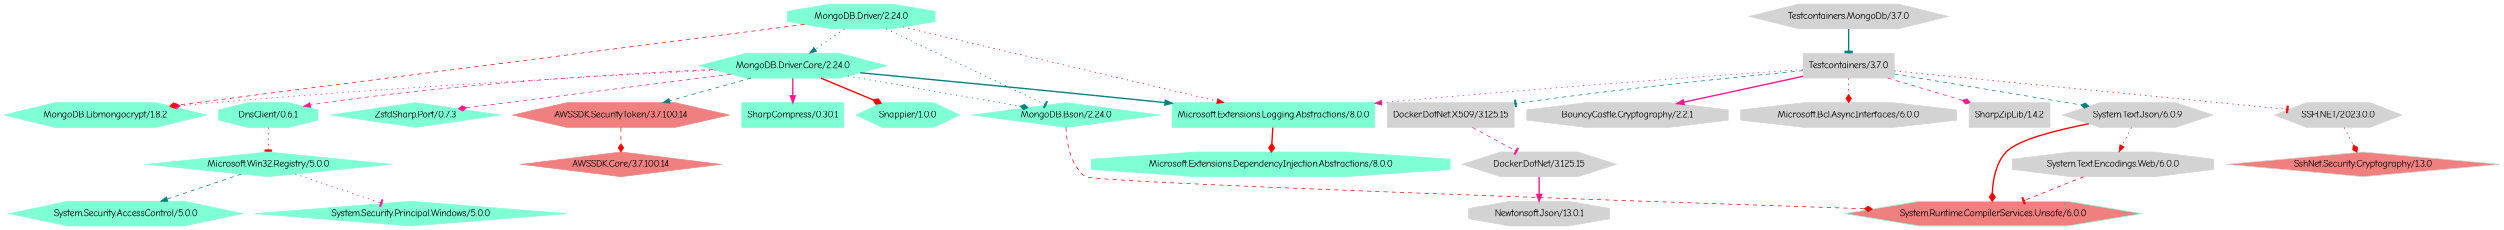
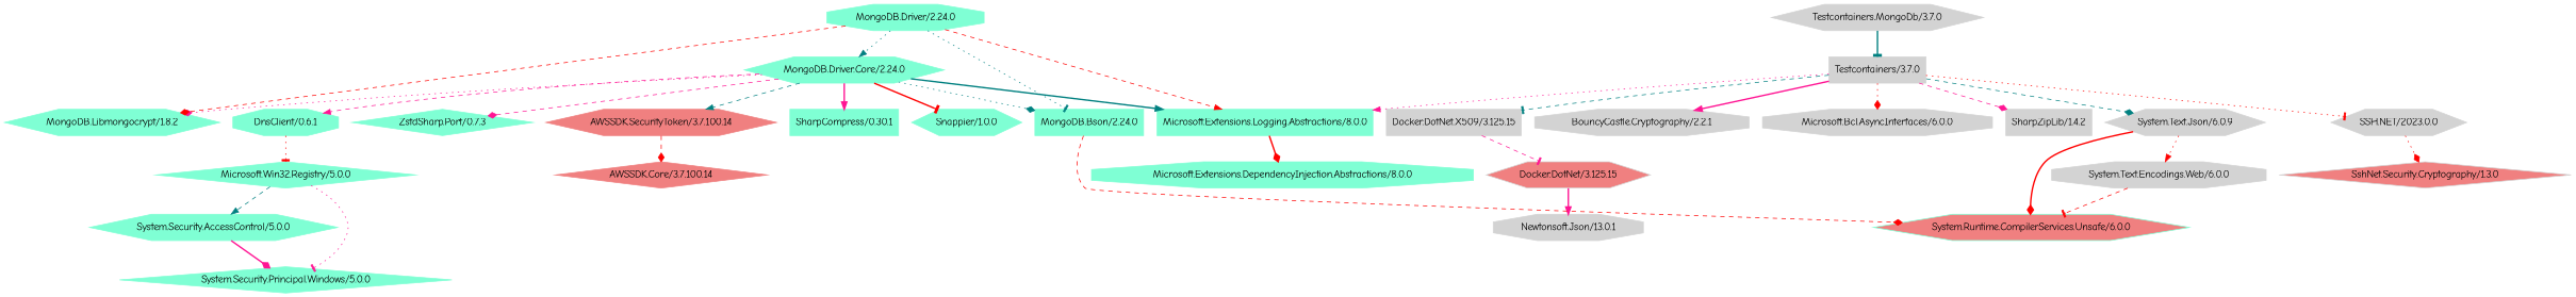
  digraph {
    fontname="Comic Neue"
    rankdir=TB
    node [color=aquamarine fontname="Comic Neue" shape=hexagon style=filled]
    edge [arrowhead=diamond color=red fontname="Comic Neue" style=dashed]
    "AWSSDK.Core/3.7.100.14" [color=lightcoral shape=diamond]
    "AWSSDK.SecurityToken/3.7.100.14" [color=lightcoral]
    "BouncyCastle.Cryptography/2.2.1" [color=lightgray shape=octagon]
    n4 [label="DnsClient/0.6.1" shape=octagon]
    "Microsoft.Win32.Registry/5.0.0" [shape=diamond]
    "System.Security.AccessControl/5.0.0"
    "System.Security.Principal.Windows/5.0.0" [shape=diamond]
    "Docker.DotNet.X509/3.125.15" [color=lightgray shape=box]
-   "Docker.DotNet/3.125.15" [color=lightgray]
+   "Docker.DotNet/3.125.15" [color=lightgray fillcolor=lightcoral]
    "Newtonsoft.Json/13.0.1" [color=lightgray shape=octagon]
    "Microsoft.Bcl.AsyncInterfaces/6.0.0" [color=lightgray shape=octagon]
    "Microsoft.Extensions.Logging.Abstractions/8.0.0" [shape=box]
    "Microsoft.Extensions.DependencyInjection.Abstractions/8.0.0" [shape=octagon]
-   "MongoDB.Bson/2.24.0" [shape=diamond]
+   "MongoDB.Bson/2.24.0" [shape=box]
    "System.Runtime.CompilerServices.Unsafe/6.0.0" [fillcolor=lightcoral]
    "MongoDB.Driver.Core/2.24.0"
    "MongoDB.Libmongocrypt/1.8.2"
    "SharpCompress/0.30.1" [shape=box]
    "Snappier/1.0.0"
    "ZstdSharp.Port/0.7.3" [shape=diamond]
    "MongoDB.Driver/2.24.0" [shape=octagon]
    "SharpZipLib/1.4.2" [color=lightgray shape=box]
    "SSH.NET/2023.0.0" [color=lightgray]
    "SshNet.Security.Cryptography/1.3.0" [color=lightgray fillcolor=lightcoral shape=diamond]
    "System.Text.Encodings.Web/6.0.0" [color=lightgray shape=octagon]
    "System.Text.Json/6.0.9" [color=lightgray]
    "Testcontainers.MongoDb/3.7.0" [color=lightgray]
    "Testcontainers/3.7.0" [color=lightgray shape=box]
    "AWSSDK.SecurityToken/3.7.100.14" -> "AWSSDK.Core/3.7.100.14"
    n4 -> "Microsoft.Win32.Registry/5.0.0" [arrowhead=tee style=dotted]
    "Microsoft.Win32.Registry/5.0.0" -> "System.Security.AccessControl/5.0.0" [arrowhead=normal color=teal]
    "Microsoft.Win32.Registry/5.0.0" -> "System.Security.Principal.Windows/5.0.0" [arrowhead=tee color=deeppink style=dotted]
+   "System.Security.AccessControl/5.0.0" -> "System.Security.Principal.Windows/5.0.0" [color=deeppink style=bold]
    "Docker.DotNet.X509/3.125.15" -> "Docker.DotNet/3.125.15" [arrowhead=tee color=deeppink]
    "Docker.DotNet/3.125.15" -> "Newtonsoft.Json/13.0.1" [arrowhead=normal color=deeppink style=bold]
    "Microsoft.Extensions.Logging.Abstractions/8.0.0" -> "Microsoft.Extensions.DependencyInjection.Abstractions/8.0.0" [style=bold]
    "MongoDB.Bson/2.24.0" -> "System.Runtime.CompilerServices.Unsafe/6.0.0"
    "MongoDB.Driver.Core/2.24.0" -> "AWSSDK.SecurityToken/3.7.100.14" [arrowhead=normal color=teal]
    "MongoDB.Driver.Core/2.24.0" -> n4 [arrowhead=normal color=deeppink]
    "MongoDB.Driver.Core/2.24.0" -> "Microsoft.Extensions.Logging.Abstractions/8.0.0" [arrowhead=normal color=teal style=bold]
    "MongoDB.Driver.Core/2.24.0" -> "MongoDB.Bson/2.24.0" [color=teal style=dotted]
    "MongoDB.Driver.Core/2.24.0" -> "MongoDB.Libmongocrypt/1.8.2" [color=deeppink style=dotted]
    "MongoDB.Driver.Core/2.24.0" -> "SharpCompress/0.30.1" [arrowhead=normal color=deeppink style=bold]
-   "MongoDB.Driver.Core/2.24.0" -> "Snappier/1.0.0" [style=bold]
+   "MongoDB.Driver.Core/2.24.0" -> "Snappier/1.0.0" [arrowhead=tee style=bold]
    "MongoDB.Driver.Core/2.24.0" -> "ZstdSharp.Port/0.7.3" [color=deeppink]
-   "MongoDB.Driver/2.24.0" -> "Microsoft.Extensions.Logging.Abstractions/8.0.0" [arrowhead=normal style=dotted]
+   "MongoDB.Driver/2.24.0" -> "Microsoft.Extensions.Logging.Abstractions/8.0.0" [arrowhead=normal]
    "MongoDB.Driver/2.24.0" -> "MongoDB.Bson/2.24.0" [arrowhead=tee color=teal style=dotted]
    "MongoDB.Driver/2.24.0" -> "MongoDB.Driver.Core/2.24.0" [arrowhead=normal color=teal style=dotted]
    "MongoDB.Driver/2.24.0" -> "MongoDB.Libmongocrypt/1.8.2"
    "SSH.NET/2023.0.0" -> "SshNet.Security.Cryptography/1.3.0" [style=dotted]
    "System.Text.Encodings.Web/6.0.0" -> "System.Runtime.CompilerServices.Unsafe/6.0.0" [arrowhead=tee]
    "System.Text.Json/6.0.9" -> "System.Runtime.CompilerServices.Unsafe/6.0.0" [style=bold]
    "System.Text.Json/6.0.9" -> "System.Text.Encodings.Web/6.0.0" [arrowhead=normal style=dotted]
    "Testcontainers.MongoDb/3.7.0" -> "Testcontainers/3.7.0" [arrowhead=tee color=teal style=bold]
    "Testcontainers/3.7.0" -> "BouncyCastle.Cryptography/2.2.1" [arrowhead=normal color=deeppink style=bold]
    "Testcontainers/3.7.0" -> "Docker.DotNet.X509/3.125.15" [arrowhead=tee color=teal]
    "Testcontainers/3.7.0" -> "Microsoft.Bcl.AsyncInterfaces/6.0.0" [style=dotted]
    "Testcontainers/3.7.0" -> "Microsoft.Extensions.Logging.Abstractions/8.0.0" [arrowhead=normal color=deeppink style=dotted]
    "Testcontainers/3.7.0" -> "SharpZipLib/1.4.2" [color=deeppink]
    "Testcontainers/3.7.0" -> "SSH.NET/2023.0.0" [arrowhead=tee style=dotted]
    "Testcontainers/3.7.0" -> "System.Text.Json/6.0.9" [color=teal]
  }
